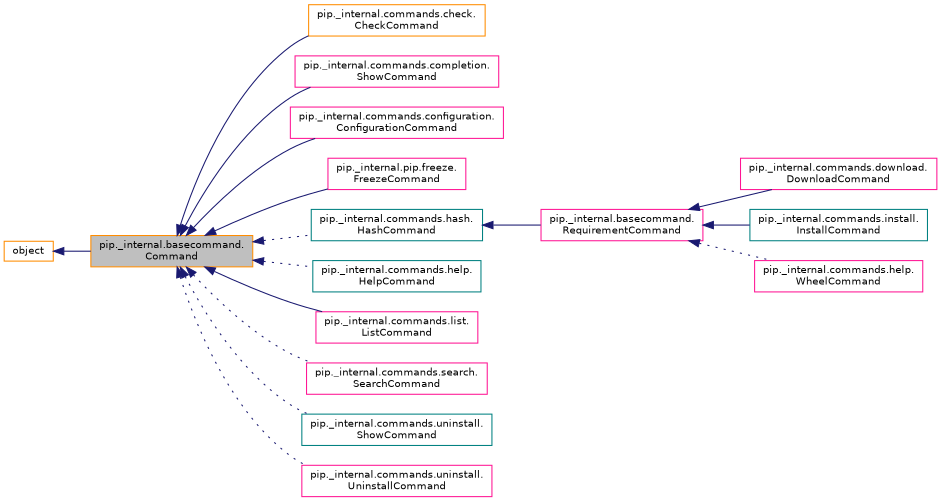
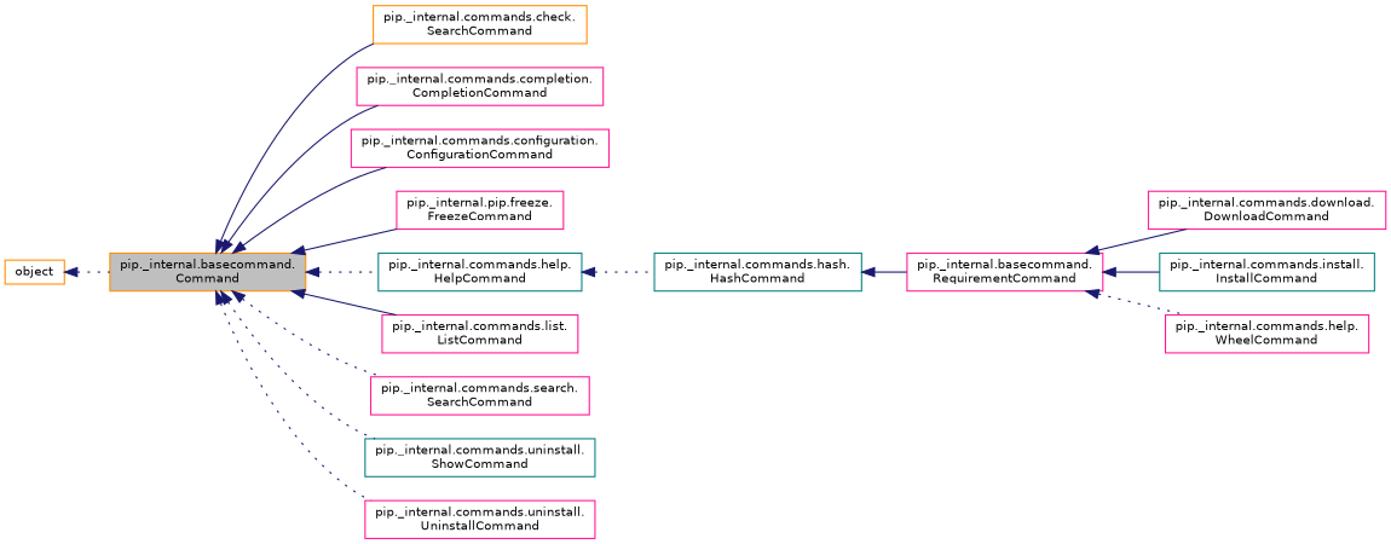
  digraph {
    rankdir=LR
    node [color=deeppink fillcolor=white fontname=Helvetica fontsize=10 shape=record style=filled]
    edge [color=midnightblue dir=back fontname=Helvetica fontsize=10 labelfontname=Helvetica labelfontsize=10 style=solid]
    n1 [color=darkorange fillcolor=grey75 fontcolor=black height=0.2 label="pip._internal.basecommand.\lCommand" width=0.4]
-   n2 [color=darkorange height=0.2 label="pip._internal.commands.check.\lCheckCommand" width=0.4]
-   n3 [height=0.2 label="pip._internal.commands.completion.\lShowCommand" width=0.4]
+   n2 [color=darkorange height=0.2 label="pip._internal.commands.check.\lSearchCommand" width=0.4]
+   n3 [height=0.2 label="pip._internal.commands.completion.\lCompletionCommand" width=0.4]
    n4 [height=0.2 label="pip._internal.commands.configuration.\lConfigurationCommand" width=0.4]
    n5 [height=0.2 label="pip._internal.pip.freeze.\lFreezeCommand" width=0.4]
    n6 [color=teal height=0.2 label="pip._internal.commands.hash.\lHashCommand" width=0.4]
    n7 [color=teal height=0.2 label="pip._internal.commands.help.\lHelpCommand" width=0.4]
    n8 [height=0.2 label="pip._internal.commands.list.\lListCommand" width=0.4]
    n9 [height=0.2 label="pip._internal.commands.search.\lSearchCommand" width=0.4]
    n10 [color=teal height=0.2 label="pip._internal.commands.uninstall.\lShowCommand" width=0.4]
    n11 [height=0.2 label="pip._internal.commands.uninstall.\lUninstallCommand" width=0.4]
    n12 [height=0.2 label="pip._internal.basecommand.\lRequirementCommand" width=0.4]
    n13 [height=0.2 label="pip._internal.commands.download.\lDownloadCommand" width=0.4]
    n14 [color=teal height=0.2 label="pip._internal.commands.install.\lInstallCommand" width=0.4]
    n15 [height=0.2 label="pip._internal.commands.help.\lWheelCommand" width=0.4]
    n16 [color=darkorange height=0.2 label=object width=0.4]
    n1 -> n2
    n1 -> n3
    n1 -> n4
    n1 -> n5
-   n1 -> n6 [style=dotted]
+   n7 -> n6 [style=dotted]
    n1 -> n7 [style=dotted]
    n1 -> n8
    n1 -> n9 [style=dotted]
    n1 -> n10 [style=dotted]
    n1 -> n11 [style=dotted]
    n6 -> n12
    n12 -> n13
    n12 -> n14
    n12 -> n15 [style=dotted]
-   n16 -> n1
+   n16 -> n1 [style=dotted]
  }
